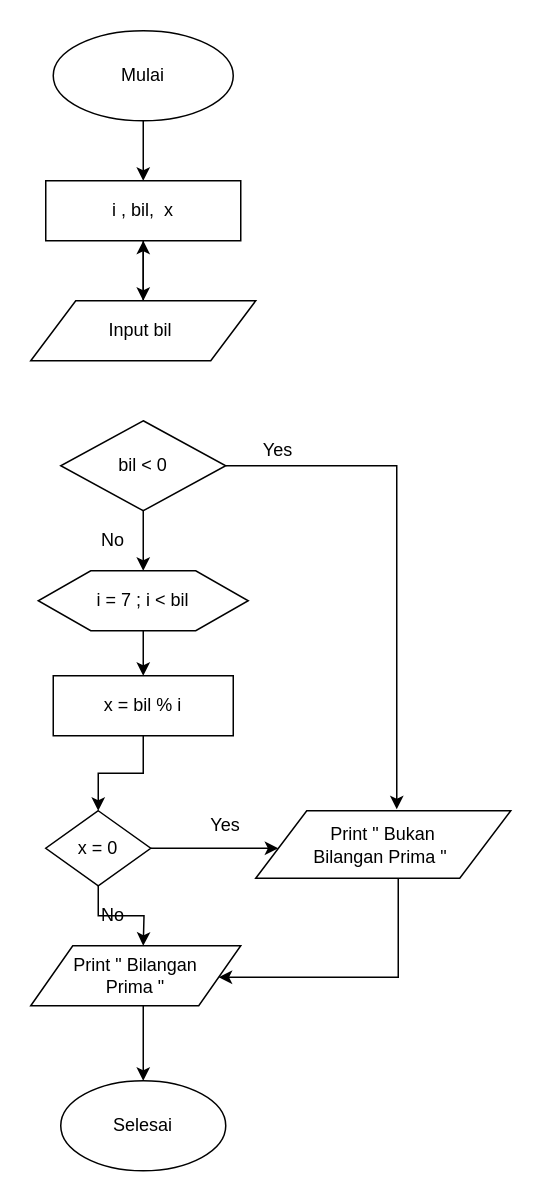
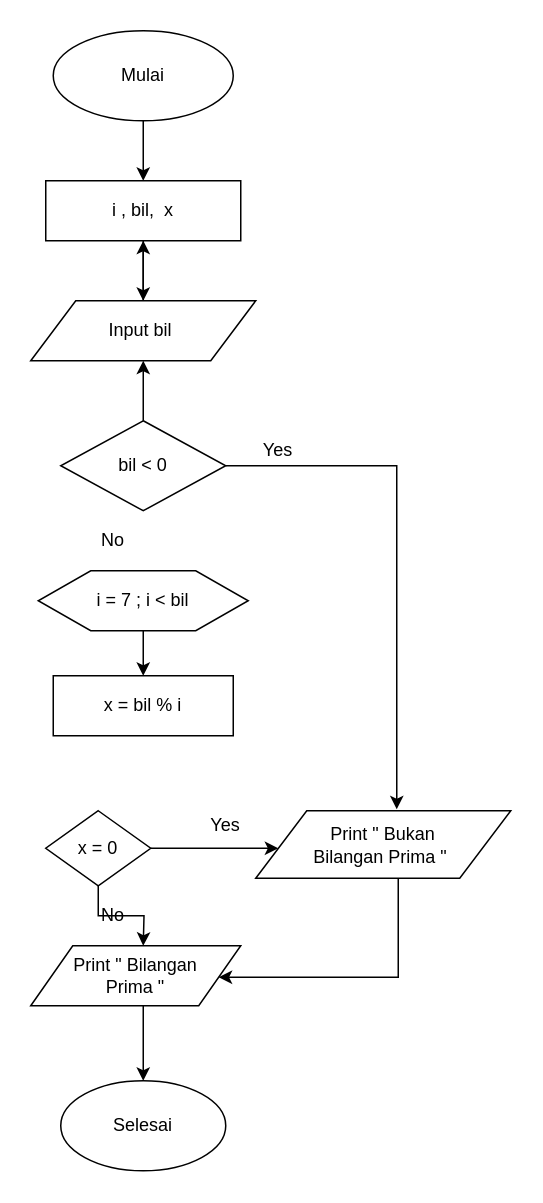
  <mxCell id="0" />
  <mxCell id="1" parent="0" />
  <mxCell id="2" style="edgeStyle=orthogonalEdgeStyle;rounded=0;orthogonalLoop=1;jettySize=auto;html=1;" edge="1" parent="1" source="3"><mxGeometry relative="1" as="geometry"><mxPoint x="95" y="120" as="targetPoint" /></mxGeometry></mxCell>
  <mxCell id="3" value="Mulai" style="ellipse;whiteSpace=wrap;html=1;" vertex="1" parent="1"><mxGeometry x="35" y="20" width="120" height="60" as="geometry" /></mxCell>
  <mxCell id="4" style="edgeStyle=orthogonalEdgeStyle;rounded=0;orthogonalLoop=1;jettySize=auto;html=1;" edge="1" parent="1" source="5"><mxGeometry relative="1" as="geometry"><mxPoint x="95" y="200" as="targetPoint" /></mxGeometry></mxCell>
  <mxCell id="5" value="i , bil,&amp;nbsp; x" style="rounded=0;whiteSpace=wrap;html=1;" vertex="1" parent="1"><mxGeometry x="30" y="120" width="130" height="40" as="geometry" /></mxCell>
  <mxCell id="6" style="edgeStyle=orthogonalEdgeStyle;rounded=0;orthogonalLoop=1;jettySize=auto;html=1;" edge="1" parent="1" source="7" target="5"><mxGeometry relative="1" as="geometry" /></mxCell>
  <mxCell id="7" value="Input bil&amp;nbsp;" style="shape=parallelogram;perimeter=parallelogramPerimeter;whiteSpace=wrap;html=1;" vertex="1" parent="1"><mxGeometry x="20" y="200" width="150" height="40" as="geometry" /></mxCell>
- <mxCell id="8" style="edgeStyle=orthogonalEdgeStyle;rounded=0;orthogonalLoop=1;jettySize=auto;html=1;entryX=0.5;entryY=0;entryDx=0;entryDy=0;" edge="1" parent="1" source="10" target="12"><mxGeometry relative="1" as="geometry" /></mxCell>
+ <mxCell id="8" style="edgeStyle=orthogonalEdgeStyle;rounded=0;orthogonalLoop=1;jettySize=auto;html=1;" edge="1" parent="1" source="10" target="7"><mxGeometry relative="1" as="geometry" /></mxCell>
  <mxCell id="9" style="edgeStyle=orthogonalEdgeStyle;rounded=0;orthogonalLoop=1;jettySize=auto;html=1;entryX=0.553;entryY=-0.022;entryDx=0;entryDy=0;entryPerimeter=0;" edge="1" parent="1" source="10" target="19"><mxGeometry relative="1" as="geometry" /></mxCell>
  <mxCell id="10" value="bil &amp;lt; 0" style="rhombus;whiteSpace=wrap;html=1;" vertex="1" parent="1"><mxGeometry x="40" y="280" width="110" height="60" as="geometry" /></mxCell>
  <mxCell id="11" style="edgeStyle=orthogonalEdgeStyle;rounded=0;orthogonalLoop=1;jettySize=auto;html=1;entryX=0.5;entryY=0;entryDx=0;entryDy=0;" edge="1" parent="1" source="12" target="14"><mxGeometry relative="1" as="geometry" /></mxCell>
  <mxCell id="12" value="i = 7 ; i &amp;lt; bil" style="shape=hexagon;perimeter=hexagonPerimeter2;whiteSpace=wrap;html=1;" vertex="1" parent="1"><mxGeometry x="25" y="380" width="140" height="40" as="geometry" /></mxCell>
- <mxCell id="13" style="edgeStyle=orthogonalEdgeStyle;rounded=0;orthogonalLoop=1;jettySize=auto;html=1;entryX=0.5;entryY=0;entryDx=0;entryDy=0;" edge="1" parent="1" source="14" target="17"><mxGeometry relative="1" as="geometry" /></mxCell>
  <mxCell id="14" value="x = bil % i" style="rounded=0;whiteSpace=wrap;html=1;" vertex="1" parent="1"><mxGeometry x="35" y="450" width="120" height="40" as="geometry" /></mxCell>
  <mxCell id="15" style="edgeStyle=orthogonalEdgeStyle;rounded=0;orthogonalLoop=1;jettySize=auto;html=1;" edge="1" parent="1" source="17"><mxGeometry relative="1" as="geometry"><mxPoint x="185" y="565" as="targetPoint" /></mxGeometry></mxCell>
  <mxCell id="16" style="edgeStyle=orthogonalEdgeStyle;rounded=0;orthogonalLoop=1;jettySize=auto;html=1;" edge="1" parent="1" source="17"><mxGeometry relative="1" as="geometry"><mxPoint x="95" y="630" as="targetPoint" /></mxGeometry></mxCell>
  <mxCell id="17" value="x = 0" style="rhombus;whiteSpace=wrap;html=1;" vertex="1" parent="1"><mxGeometry x="30" y="540" width="70" height="50" as="geometry" /></mxCell>
  <mxCell id="18" style="edgeStyle=orthogonalEdgeStyle;rounded=0;orthogonalLoop=1;jettySize=auto;html=1;exitX=0.5;exitY=1;exitDx=0;exitDy=0;" edge="1" parent="1" source="19" target="24"><mxGeometry relative="1" as="geometry"><mxPoint x="255" y="651" as="targetPoint" /><Array as="points"><mxPoint x="265" y="585" /><mxPoint x="265" y="651" /></Array></mxGeometry></mxCell>
  <mxCell id="19" value="Print &quot; Bukan&lt;br&gt;Bilangan Prima &quot;&amp;nbsp;" style="shape=parallelogram;perimeter=parallelogramPerimeter;whiteSpace=wrap;html=1;" vertex="1" parent="1"><mxGeometry x="170" y="540" width="170" height="45" as="geometry" /></mxCell>
  <mxCell id="20" value="Yes" style="text;html=1;strokeColor=none;fillColor=none;align=center;verticalAlign=middle;whiteSpace=wrap;rounded=0;" vertex="1" parent="1"><mxGeometry x="130" y="540" width="40" height="20" as="geometry" /></mxCell>
  <mxCell id="21" value="Yes" style="text;html=1;strokeColor=none;fillColor=none;align=center;verticalAlign=middle;whiteSpace=wrap;rounded=0;" vertex="1" parent="1"><mxGeometry x="165" y="290" width="40" height="20" as="geometry" /></mxCell>
  <mxCell id="22" value="No" style="text;html=1;strokeColor=none;fillColor=none;align=center;verticalAlign=middle;whiteSpace=wrap;rounded=0;" vertex="1" parent="1"><mxGeometry x="55" y="350" width="40" height="20" as="geometry" /></mxCell>
  <mxCell id="23" style="edgeStyle=orthogonalEdgeStyle;rounded=0;orthogonalLoop=1;jettySize=auto;html=1;" edge="1" parent="1" source="24"><mxGeometry relative="1" as="geometry"><mxPoint x="95" y="720" as="targetPoint" /><Array as="points"><mxPoint x="95" y="710" /></Array></mxGeometry></mxCell>
  <mxCell id="24" value="Print &quot; Bilangan&lt;br&gt;Prima &quot;" style="shape=parallelogram;perimeter=parallelogramPerimeter;whiteSpace=wrap;html=1;" vertex="1" parent="1"><mxGeometry x="20" y="630" width="140" height="40" as="geometry" /></mxCell>
  <mxCell id="25" value="No" style="text;html=1;strokeColor=none;fillColor=none;align=center;verticalAlign=middle;whiteSpace=wrap;rounded=0;" vertex="1" parent="1"><mxGeometry x="55" y="600" width="40" height="20" as="geometry" /></mxCell>
  <mxCell id="26" value="Selesai" style="ellipse;whiteSpace=wrap;html=1;" vertex="1" parent="1"><mxGeometry x="40" y="720" width="110" height="60" as="geometry" /></mxCell>
